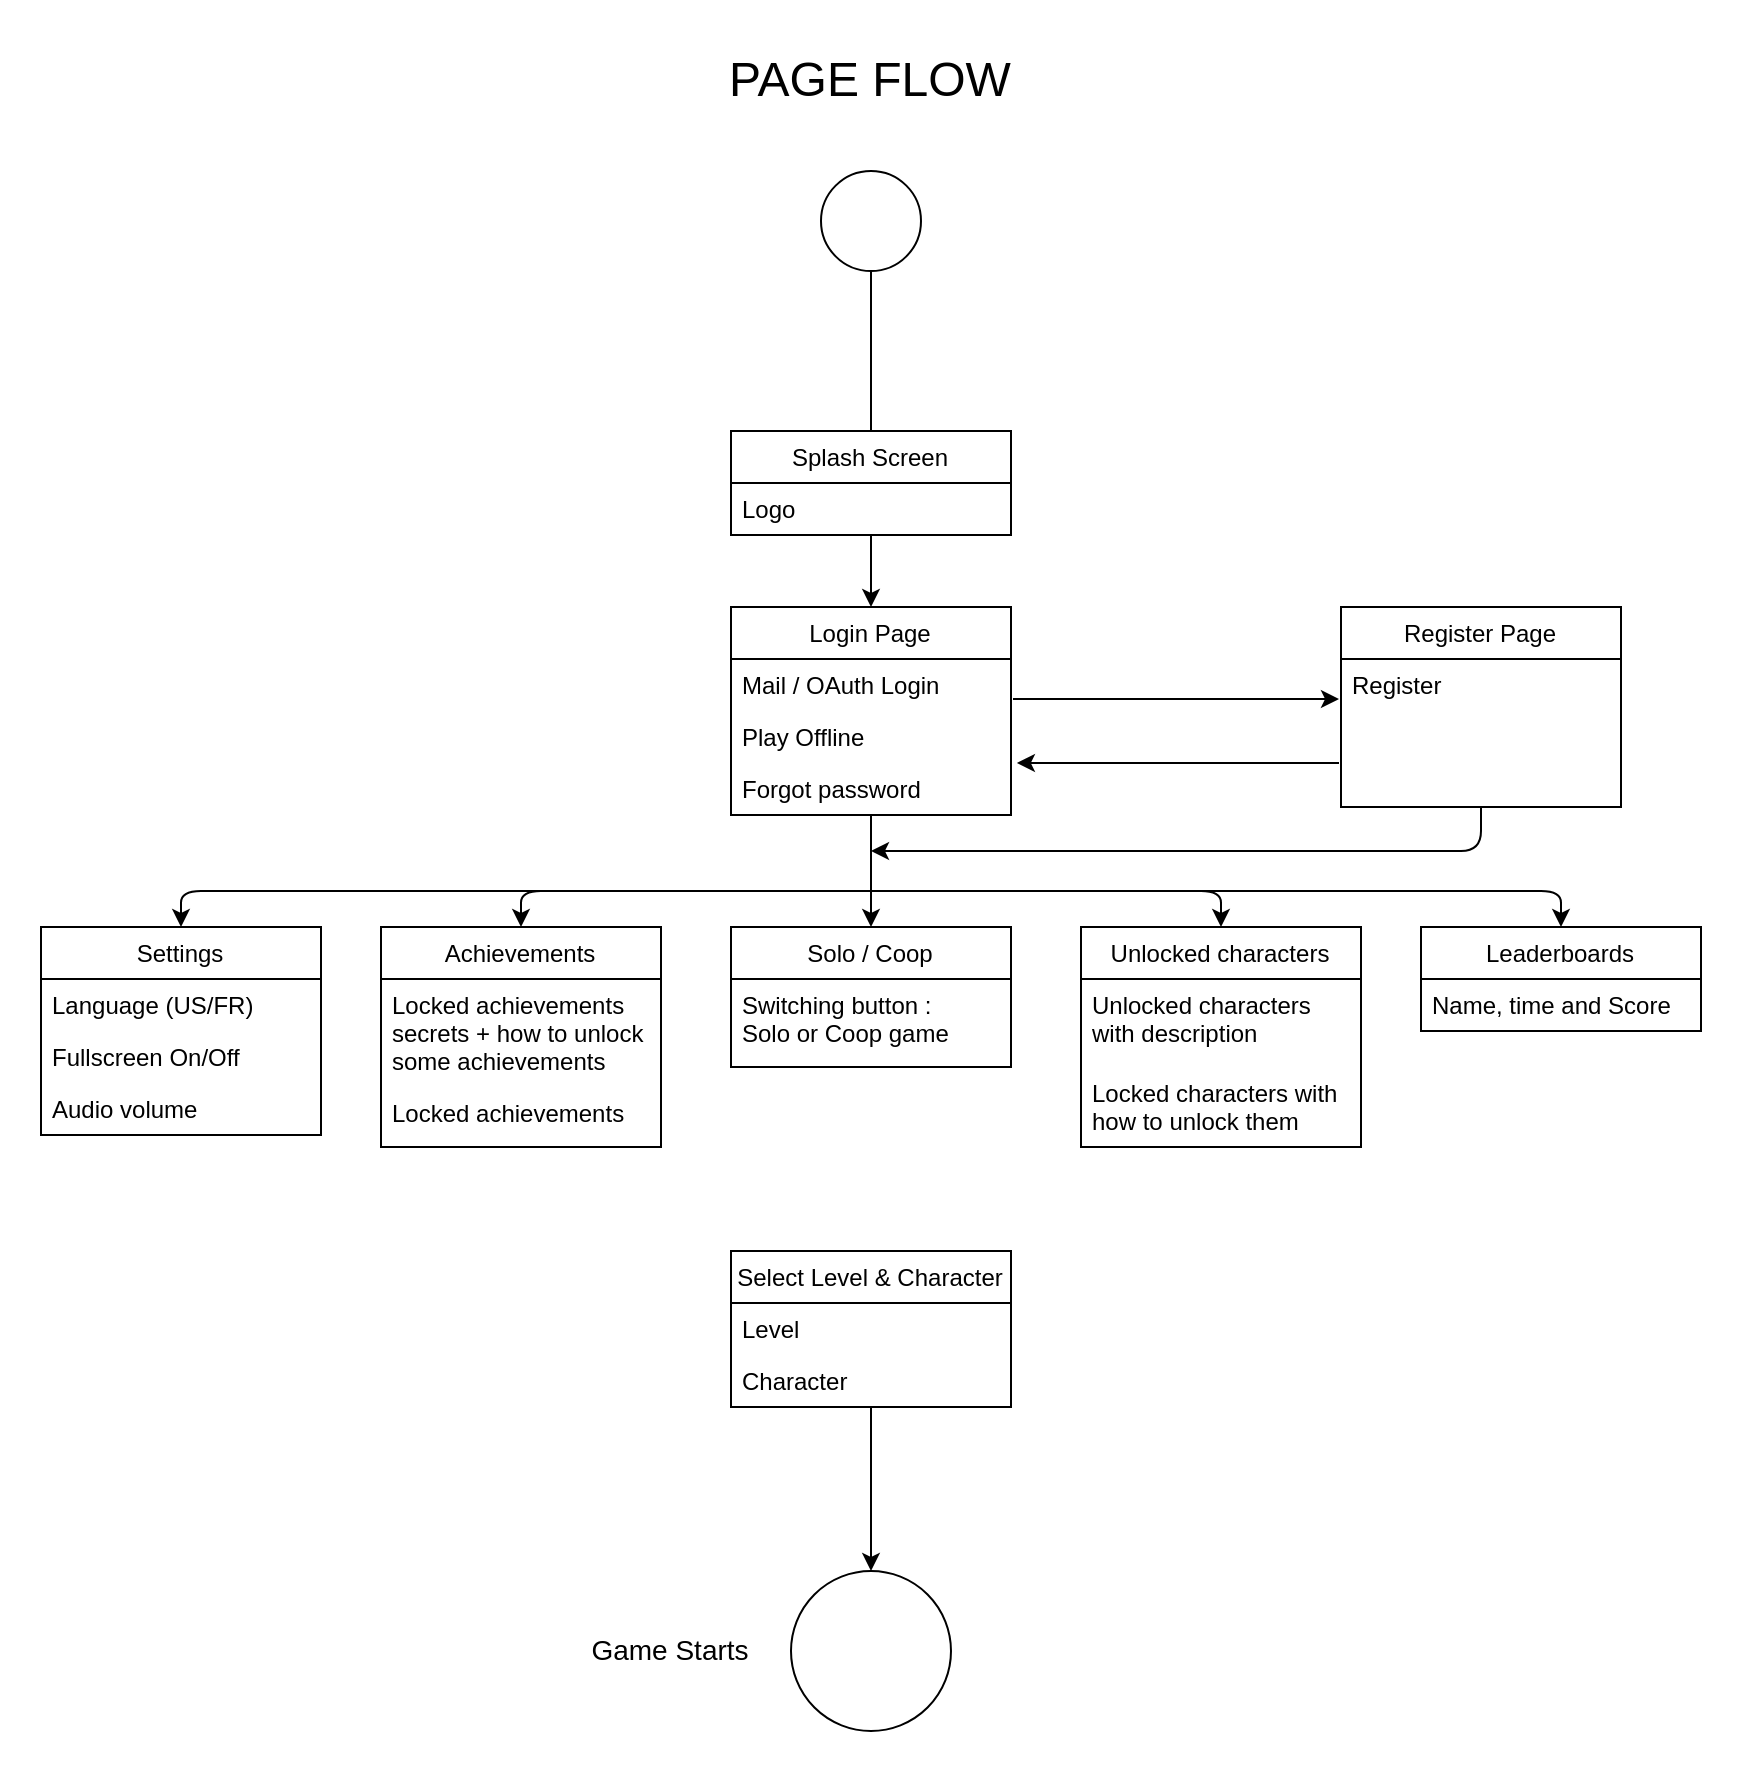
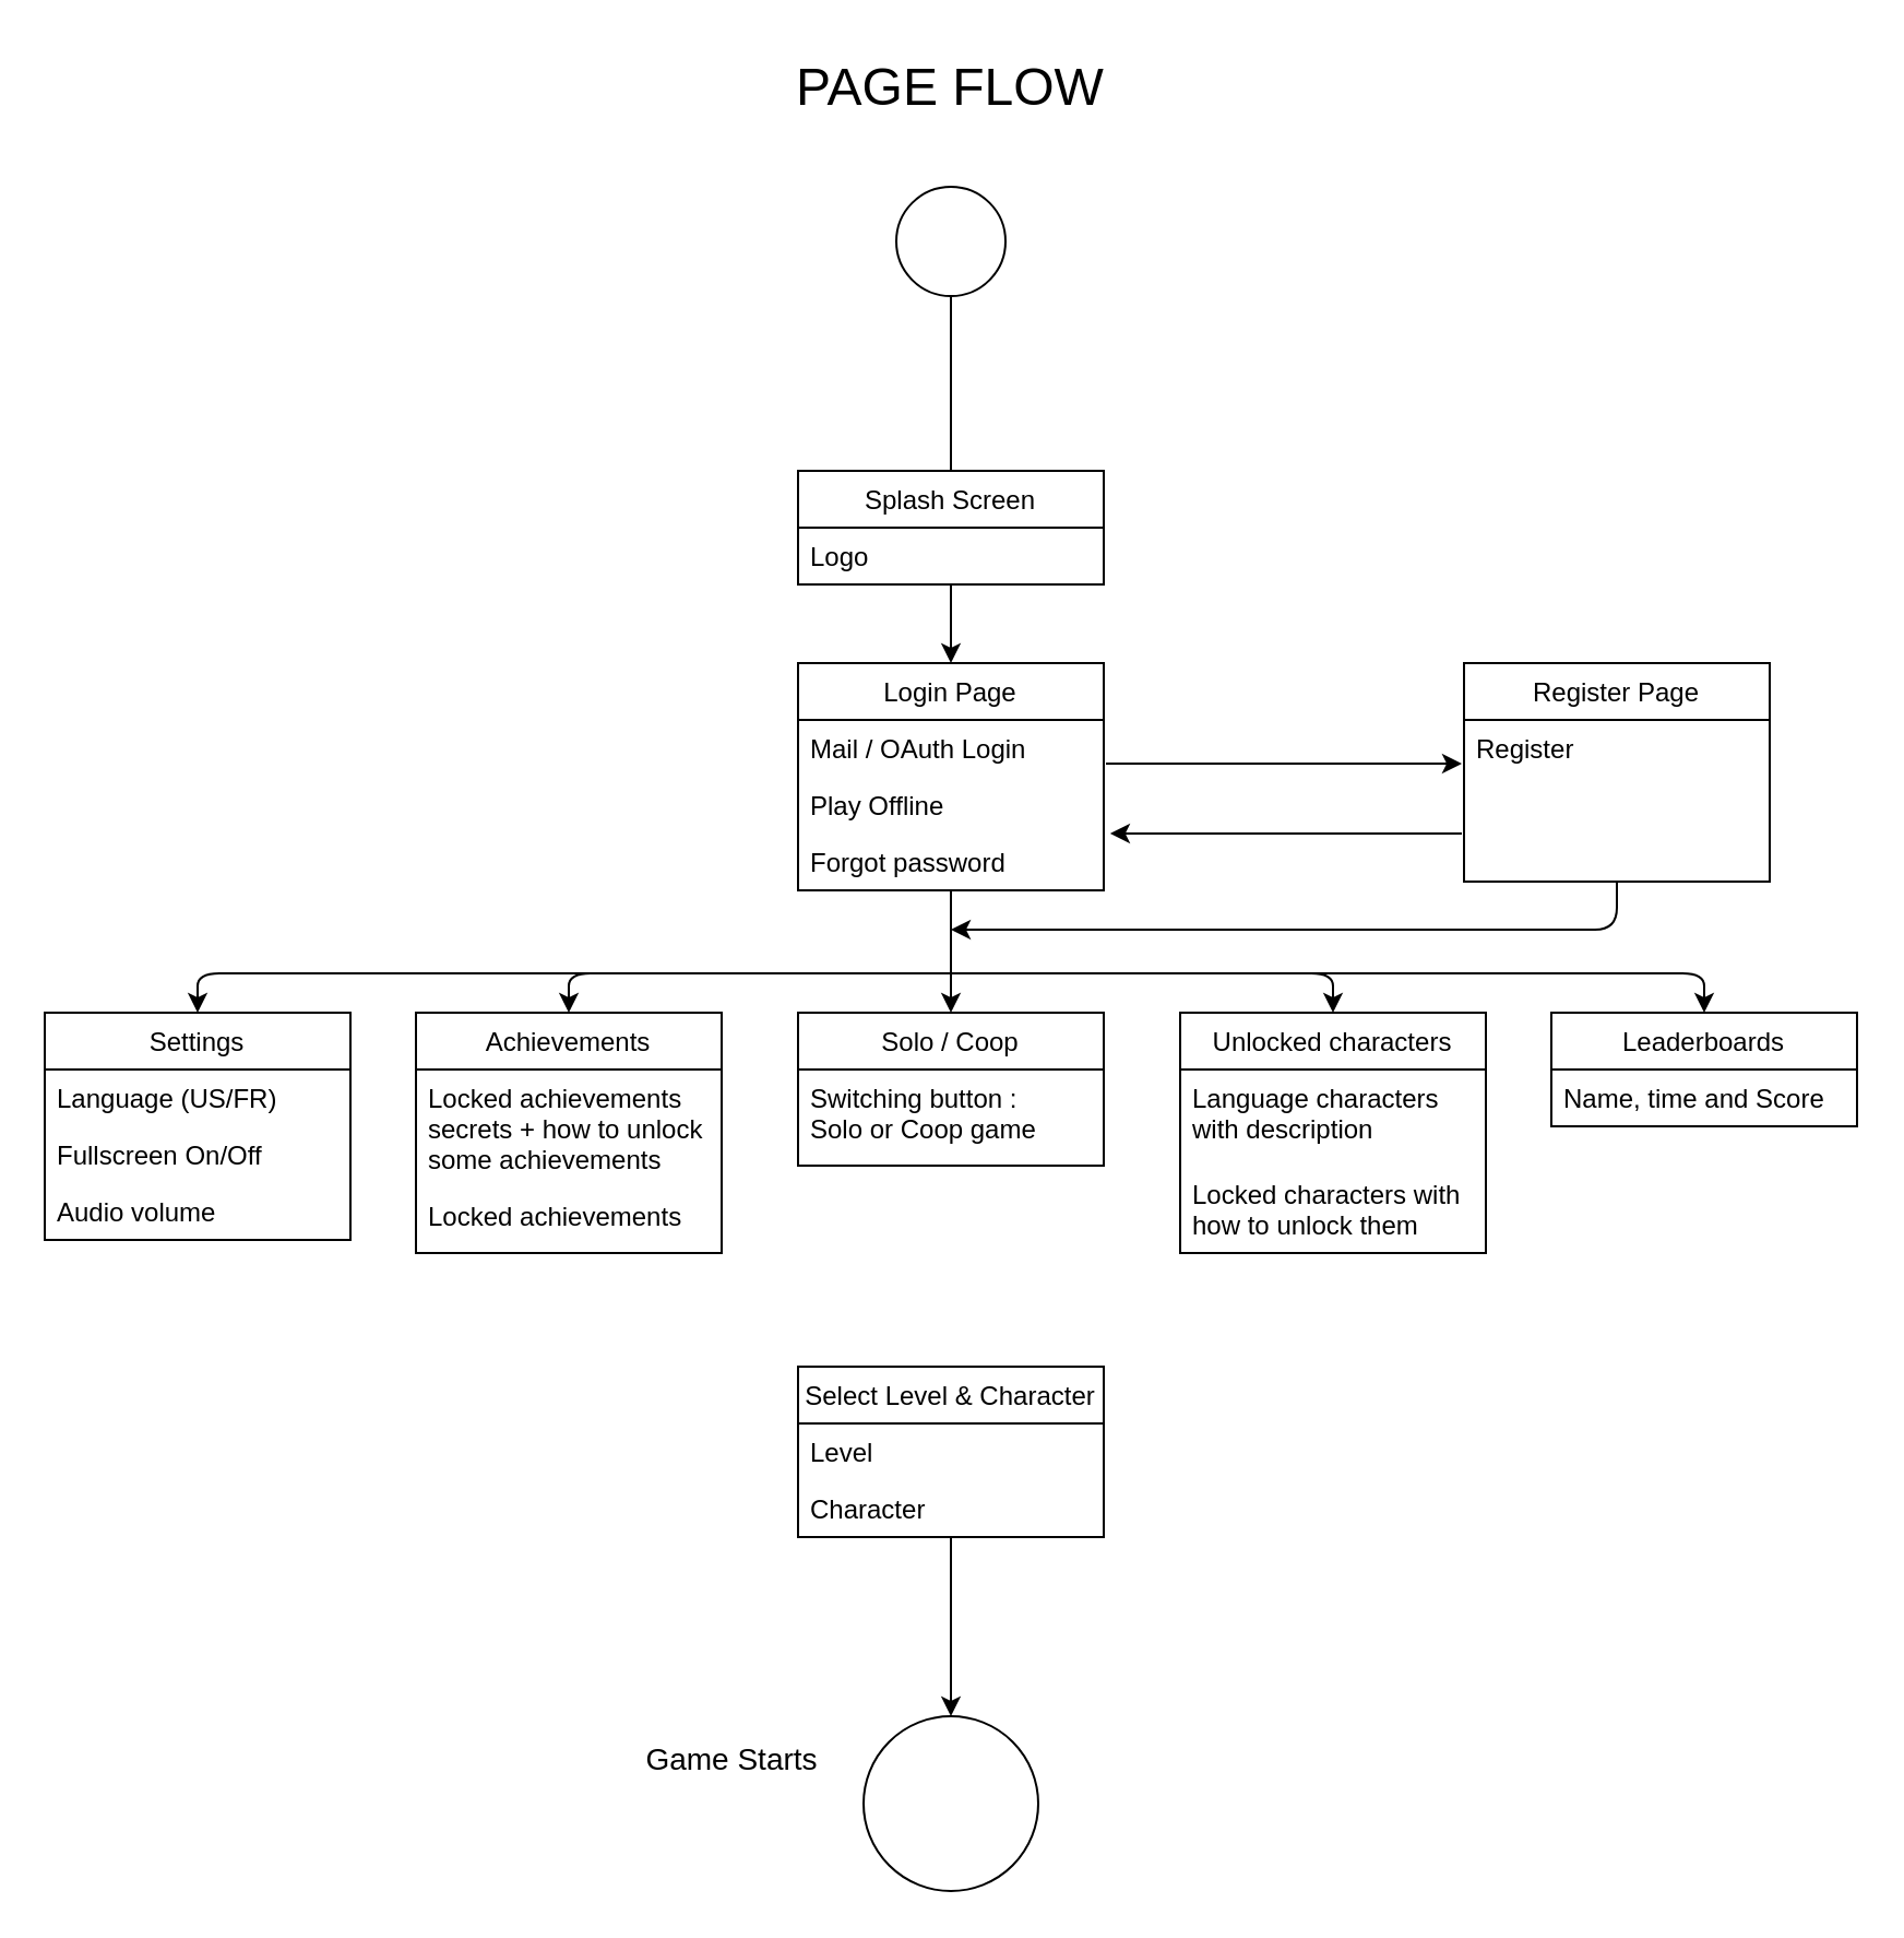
  <mxCell id="0" />
  <mxCell id="1" parent="0" />
  <mxCell id="2" value="&lt;font style=&quot;font-size: 24px&quot;&gt;PAGE FLOW&lt;/font&gt;" style="text;html=1;strokeColor=none;fillColor=none;align=center;verticalAlign=middle;whiteSpace=wrap;rounded=0;" parent="1" vertex="1"><mxGeometry x="275" y="20" width="320" height="40" as="geometry" /></mxCell>
  <mxCell id="3" value="" style="ellipse;whiteSpace=wrap;html=1;aspect=fixed;" parent="1" vertex="1"><mxGeometry x="410" y="85" width="50" height="50" as="geometry" /></mxCell>
  <mxCell id="4" value="" style="endArrow=none;html=1;entryX=0.5;entryY=1;entryDx=0;entryDy=0;exitX=0.5;exitY=0;exitDx=0;exitDy=0;" parent="1" source="5" target="3" edge="1"><mxGeometry width="50" height="50" relative="1" as="geometry"><mxPoint x="125" y="215" as="sourcePoint" /><mxPoint x="140" y="165" as="targetPoint" /></mxGeometry></mxCell>
  <mxCell id="5" value="Splash Screen" style="swimlane;fontStyle=0;childLayout=stackLayout;horizontal=1;startSize=26;fillColor=none;horizontalStack=0;resizeParent=1;resizeParentMax=0;resizeLast=0;collapsible=1;marginBottom=0;" parent="1" vertex="1"><mxGeometry x="365" y="215" width="140" height="52" as="geometry" /></mxCell>
  <mxCell id="6" value="Logo" style="text;strokeColor=none;fillColor=none;align=left;verticalAlign=top;spacingLeft=4;spacingRight=4;overflow=hidden;rotatable=0;points=[[0,0.5],[1,0.5]];portConstraint=eastwest;" parent="5" vertex="1"><mxGeometry y="26" width="140" height="26" as="geometry" /></mxCell>
  <mxCell id="7" value="Login Page" style="swimlane;fontStyle=0;childLayout=stackLayout;horizontal=1;startSize=26;fillColor=none;horizontalStack=0;resizeParent=1;resizeParentMax=0;resizeLast=0;collapsible=1;marginBottom=0;" parent="1" vertex="1"><mxGeometry x="365" y="303" width="140" height="104" as="geometry" /></mxCell>
  <mxCell id="8" value="Mail / OAuth Login&#10;" style="text;strokeColor=none;fillColor=none;align=left;verticalAlign=top;spacingLeft=4;spacingRight=4;overflow=hidden;rotatable=0;points=[[0,0.5],[1,0.5]];portConstraint=eastwest;" parent="7" vertex="1"><mxGeometry y="26" width="140" height="26" as="geometry" /></mxCell>
  <mxCell id="9" value="Play Offline" style="text;strokeColor=none;fillColor=none;align=left;verticalAlign=top;spacingLeft=4;spacingRight=4;overflow=hidden;rotatable=0;points=[[0,0.5],[1,0.5]];portConstraint=eastwest;" parent="7" vertex="1"><mxGeometry y="52" width="140" height="26" as="geometry" /></mxCell>
  <mxCell id="10" value="Forgot password" style="text;strokeColor=none;fillColor=none;align=left;verticalAlign=top;spacingLeft=4;spacingRight=4;overflow=hidden;rotatable=0;points=[[0,0.5],[1,0.5]];portConstraint=eastwest;" parent="7" vertex="1"><mxGeometry y="78" width="140" height="26" as="geometry" /></mxCell>
  <mxCell id="11" value="" style="endArrow=classic;html=1;entryX=0.5;entryY=0;entryDx=0;entryDy=0;" parent="1" target="7" edge="1"><mxGeometry width="50" height="50" relative="1" as="geometry"><mxPoint x="435" y="267" as="sourcePoint" /><mxPoint x="127" y="305" as="targetPoint" /></mxGeometry></mxCell>
  <mxCell id="12" value="Register Page" style="swimlane;fontStyle=0;childLayout=stackLayout;horizontal=1;startSize=26;fillColor=none;horizontalStack=0;resizeParent=1;resizeParentMax=0;resizeLast=0;collapsible=1;marginBottom=0;" parent="1" vertex="1"><mxGeometry x="670" y="302.944" width="140" height="100" as="geometry" /></mxCell>
  <mxCell id="13" value="Register" style="text;strokeColor=none;fillColor=none;align=left;verticalAlign=top;spacingLeft=4;spacingRight=4;overflow=hidden;rotatable=0;points=[[0,0.5],[1,0.5]];portConstraint=eastwest;" parent="12" vertex="1"><mxGeometry y="26" width="140" height="74" as="geometry" /></mxCell>
  <mxCell id="14" value="" style="endArrow=classic;html=1;" parent="1" edge="1"><mxGeometry width="50" height="50" relative="1" as="geometry"><mxPoint x="506" y="349" as="sourcePoint" /><mxPoint x="669" y="349" as="targetPoint" /></mxGeometry></mxCell>
  <mxCell id="15" value="" style="endArrow=classic;html=1;entryX=1.021;entryY=1;entryDx=0;entryDy=0;entryPerimeter=0;" parent="1" target="9" edge="1"><mxGeometry width="50" height="50" relative="1" as="geometry"><mxPoint x="669" y="381" as="sourcePoint" /><mxPoint x="605" y="375" as="targetPoint" /></mxGeometry></mxCell>
  <mxCell id="16" value="" style="endArrow=classic;html=1;exitX=0.5;exitY=1;exitDx=0;exitDy=0;" parent="1" source="7" edge="1"><mxGeometry width="50" height="50" relative="1" as="geometry"><mxPoint x="100" y="475" as="sourcePoint" /><mxPoint x="435" y="463" as="targetPoint" /></mxGeometry></mxCell>
  <mxCell id="17" value="" style="endArrow=classic;html=1;exitX=0.5;exitY=1;exitDx=0;exitDy=0;" parent="1" source="12" edge="1"><mxGeometry width="50" height="50" relative="1" as="geometry"><mxPoint x="340" y="405" as="sourcePoint" /><mxPoint x="435" y="425" as="targetPoint" /><Array as="points"><mxPoint x="740" y="425" /><mxPoint x="470" y="425" /></Array></mxGeometry></mxCell>
  <mxCell id="18" value="Select Level &amp; Character" style="swimlane;fontStyle=0;childLayout=stackLayout;horizontal=1;startSize=26;fillColor=none;horizontalStack=0;resizeParent=1;resizeParentMax=0;resizeLast=0;collapsible=1;marginBottom=0;" parent="1" vertex="1"><mxGeometry x="365" y="625" width="140" height="78" as="geometry" /></mxCell>
  <mxCell id="19" value="Level" style="text;strokeColor=none;fillColor=none;align=left;verticalAlign=top;spacingLeft=4;spacingRight=4;overflow=hidden;rotatable=0;points=[[0,0.5],[1,0.5]];portConstraint=eastwest;" parent="18" vertex="1"><mxGeometry y="26" width="140" height="26" as="geometry" /></mxCell>
  <mxCell id="20" value="Character" style="text;strokeColor=none;fillColor=none;align=left;verticalAlign=top;spacingLeft=4;spacingRight=4;overflow=hidden;rotatable=0;points=[[0,0.5],[1,0.5]];portConstraint=eastwest;" parent="18" vertex="1"><mxGeometry y="52" width="140" height="26" as="geometry" /></mxCell>
  <mxCell id="21" value="Achievements" style="swimlane;fontStyle=0;childLayout=stackLayout;horizontal=1;startSize=26;fillColor=none;horizontalStack=0;resizeParent=1;resizeParentMax=0;resizeLast=0;collapsible=1;marginBottom=0;" parent="1" vertex="1"><mxGeometry x="190" y="463" width="140" height="110" as="geometry" /></mxCell>
  <mxCell id="22" value="Locked achievements&#10;secrets + how to unlock&#10;some achievements&#10;" style="text;strokeColor=none;fillColor=none;align=left;verticalAlign=top;spacingLeft=4;spacingRight=4;overflow=hidden;rotatable=0;points=[[0,0.5],[1,0.5]];portConstraint=eastwest;" parent="21" vertex="1"><mxGeometry y="26" width="140" height="54" as="geometry" /></mxCell>
  <mxCell id="23" value="Locked achievements" style="text;strokeColor=none;fillColor=none;align=left;verticalAlign=top;spacingLeft=4;spacingRight=4;overflow=hidden;rotatable=0;points=[[0,0.5],[1,0.5]];portConstraint=eastwest;" parent="21" vertex="1"><mxGeometry y="80" width="140" height="30" as="geometry" /></mxCell>
  <mxCell id="24" value="Unlocked characters" style="swimlane;fontStyle=0;childLayout=stackLayout;horizontal=1;startSize=26;fillColor=none;horizontalStack=0;resizeParent=1;resizeParentMax=0;resizeLast=0;collapsible=1;marginBottom=0;" parent="1" vertex="1"><mxGeometry x="540" y="463" width="140" height="110" as="geometry" /></mxCell>
- <mxCell id="25" value="Unlocked characters &#10;with description&#10;" style="text;strokeColor=none;fillColor=none;align=left;verticalAlign=top;spacingLeft=4;spacingRight=4;overflow=hidden;rotatable=0;points=[[0,0.5],[1,0.5]];portConstraint=eastwest;" parent="24" vertex="1"><mxGeometry y="26" width="140" height="44" as="geometry" /></mxCell>
+ <mxCell id="25" value="Language characters &#10;with description&#10;" style="text;strokeColor=none;fillColor=none;align=left;verticalAlign=top;spacingLeft=4;spacingRight=4;overflow=hidden;rotatable=0;points=[[0,0.5],[1,0.5]];portConstraint=eastwest;" parent="24" vertex="1"><mxGeometry y="26" width="140" height="44" as="geometry" /></mxCell>
  <mxCell id="26" value="Locked characters with &#10;how to unlock them&#10;" style="text;strokeColor=none;fillColor=none;align=left;verticalAlign=top;spacingLeft=4;spacingRight=4;overflow=hidden;rotatable=0;points=[[0,0.5],[1,0.5]];portConstraint=eastwest;" parent="24" vertex="1"><mxGeometry y="70" width="140" height="40" as="geometry" /></mxCell>
  <mxCell id="27" value="" style="endArrow=classic;html=1;entryX=0.5;entryY=0;entryDx=0;entryDy=0;" parent="1" target="24" edge="1"><mxGeometry width="50" height="50" relative="1" as="geometry"><mxPoint x="440" y="445" as="sourcePoint" /><mxPoint x="800" y="425" as="targetPoint" /><Array as="points"><mxPoint x="610" y="445" /></Array></mxGeometry></mxCell>
  <mxCell id="28" value="" style="endArrow=classic;html=1;entryX=0.5;entryY=0;entryDx=0;entryDy=0;" parent="1" target="21" edge="1"><mxGeometry width="50" height="50" relative="1" as="geometry"><mxPoint x="450" y="445" as="sourcePoint" /><mxPoint x="230" y="375" as="targetPoint" /><Array as="points"><mxPoint x="260" y="445" /></Array></mxGeometry></mxCell>
  <mxCell id="29" value="Solo / Coop" style="swimlane;fontStyle=0;childLayout=stackLayout;horizontal=1;startSize=26;fillColor=none;horizontalStack=0;resizeParent=1;resizeParentMax=0;resizeLast=0;collapsible=1;marginBottom=0;" parent="1" vertex="1"><mxGeometry x="365" y="463" width="140" height="70" as="geometry" /></mxCell>
  <mxCell id="30" value="Switching button :&#10;Solo or Coop game" style="text;strokeColor=none;fillColor=none;align=left;verticalAlign=top;spacingLeft=4;spacingRight=4;overflow=hidden;rotatable=0;points=[[0,0.5],[1,0.5]];portConstraint=eastwest;" parent="29" vertex="1"><mxGeometry y="26" width="140" height="44" as="geometry" /></mxCell>
  <mxCell id="31" value="" style="ellipse;whiteSpace=wrap;html=1;aspect=fixed;" parent="1" vertex="1"><mxGeometry x="395" y="785" width="80" height="80" as="geometry" /></mxCell>
  <mxCell id="32" value="" style="endArrow=classic;html=1;entryX=0.5;entryY=0;entryDx=0;entryDy=0;exitX=0.5;exitY=1;exitDx=0;exitDy=0;" parent="1" source="18" target="31" edge="1"><mxGeometry width="50" height="50" relative="1" as="geometry"><mxPoint x="435" y="715" as="sourcePoint" /><mxPoint x="460" y="705" as="targetPoint" /><Array as="points"><mxPoint x="435" y="755" /></Array></mxGeometry></mxCell>
- <mxCell id="33" value="&lt;font style=&quot;font-size: 14px&quot;&gt;Game Starts&lt;/font&gt;" style="text;html=1;strokeColor=none;fillColor=none;align=center;verticalAlign=middle;whiteSpace=wrap;rounded=0;" parent="1" vertex="1"><mxGeometry x="290" y="810" width="90" height="30" as="geometry" /></mxCell>
+ <mxCell id="33" value="&lt;font style=&quot;font-size: 14px&quot;&gt;Game Starts&lt;/font&gt;" style="text;html=1;strokeColor=none;fillColor=none;align=center;verticalAlign=middle;whiteSpace=wrap;rounded=0;" parent="1" vertex="1"><mxGeometry x="290" y="790" width="90" height="30" as="geometry" /></mxCell>
  <mxCell id="34" value="" style="endArrow=classic;html=1;entryX=0.5;entryY=0;entryDx=0;entryDy=0;" parent="1" target="35" edge="1"><mxGeometry width="50" height="50" relative="1" as="geometry"><mxPoint x="270" y="445" as="sourcePoint" /><mxPoint x="160" y="355" as="targetPoint" /><Array as="points"><mxPoint x="90" y="445" /></Array></mxGeometry></mxCell>
  <mxCell id="35" value="Settings" style="swimlane;fontStyle=0;childLayout=stackLayout;horizontal=1;startSize=26;fillColor=none;horizontalStack=0;resizeParent=1;resizeParentMax=0;resizeLast=0;collapsible=1;marginBottom=0;" parent="1" vertex="1"><mxGeometry x="20" y="463" width="140" height="104" as="geometry" /></mxCell>
  <mxCell id="36" value="Language (US/FR)" style="text;strokeColor=none;fillColor=none;align=left;verticalAlign=top;spacingLeft=4;spacingRight=4;overflow=hidden;rotatable=0;points=[[0,0.5],[1,0.5]];portConstraint=eastwest;" parent="35" vertex="1"><mxGeometry y="26" width="140" height="26" as="geometry" /></mxCell>
  <mxCell id="37" value="Fullscreen On/Off" style="text;strokeColor=none;fillColor=none;align=left;verticalAlign=top;spacingLeft=4;spacingRight=4;overflow=hidden;rotatable=0;points=[[0,0.5],[1,0.5]];portConstraint=eastwest;" parent="35" vertex="1"><mxGeometry y="52" width="140" height="26" as="geometry" /></mxCell>
  <mxCell id="38" value="Audio volume" style="text;strokeColor=none;fillColor=none;align=left;verticalAlign=top;spacingLeft=4;spacingRight=4;overflow=hidden;rotatable=0;points=[[0,0.5],[1,0.5]];portConstraint=eastwest;" parent="35" vertex="1"><mxGeometry y="78" width="140" height="26" as="geometry" /></mxCell>
  <mxCell id="39" value="Leaderboards" style="swimlane;fontStyle=0;childLayout=stackLayout;horizontal=1;startSize=26;fillColor=none;horizontalStack=0;resizeParent=1;resizeParentMax=0;resizeLast=0;collapsible=1;marginBottom=0;" parent="1" vertex="1"><mxGeometry x="710" y="463" width="140" height="52" as="geometry" /></mxCell>
  <mxCell id="40" value="Name, time and Score" style="text;strokeColor=none;fillColor=none;align=left;verticalAlign=top;spacingLeft=4;spacingRight=4;overflow=hidden;rotatable=0;points=[[0,0.5],[1,0.5]];portConstraint=eastwest;" parent="39" vertex="1"><mxGeometry y="26" width="140" height="26" as="geometry" /></mxCell>
  <mxCell id="41" value="" style="endArrow=classic;html=1;entryX=0.5;entryY=0;entryDx=0;entryDy=0;" parent="1" target="39" edge="1"><mxGeometry width="50" height="50" relative="1" as="geometry"><mxPoint x="600" y="445" as="sourcePoint" /><mxPoint x="830" y="405" as="targetPoint" /><Array as="points"><mxPoint x="780" y="445" /></Array></mxGeometry></mxCell>
